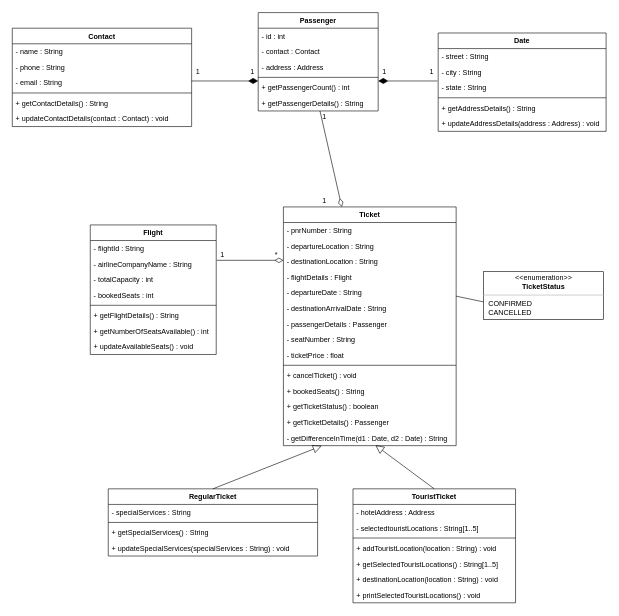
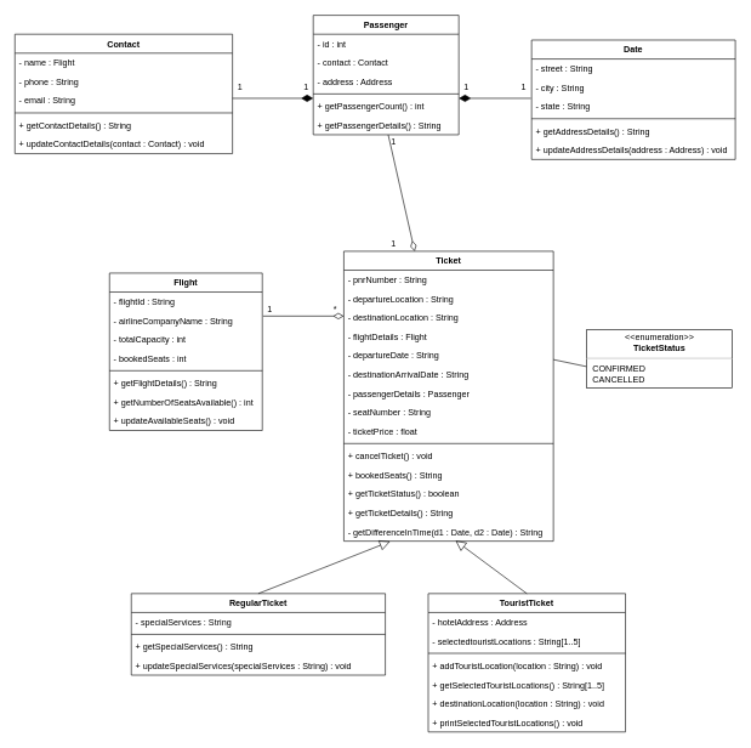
  <mxCell id="0" />
  <mxCell id="1" parent="0" />
  <mxCell id="2" value="" style="endArrow=none;html=1;endSize=12;startArrow=diamondThin;startSize=14;startFill=1;edgeStyle=orthogonalEdgeStyle;align=left;verticalAlign=bottom;endFill=0;" edge="1" parent="1"><mxGeometry x="-1" y="3" relative="1" as="geometry"><mxPoint x="430" y="134" as="sourcePoint" /><mxPoint x="319" y="134" as="targetPoint" /></mxGeometry></mxCell>
  <mxCell id="3" value="" style="endArrow=none;html=1;endSize=12;startArrow=diamondThin;startSize=14;startFill=1;edgeStyle=orthogonalEdgeStyle;align=left;verticalAlign=bottom;endFill=0;" edge="1" parent="1"><mxGeometry x="-0.833" y="20" relative="1" as="geometry"><mxPoint x="630" y="134" as="sourcePoint" /><mxPoint x="729" y="134" as="targetPoint" /><mxPoint as="offset" /></mxGeometry></mxCell>
  <mxCell id="4" value="1" style="text;html=1;align=center;verticalAlign=middle;resizable=0;points=[];autosize=1;" vertex="1" parent="1"><mxGeometry x="319" y="109" width="20" height="20" as="geometry" /></mxCell>
  <mxCell id="5" value="1" style="text;html=1;align=center;verticalAlign=middle;resizable=0;points=[];autosize=1;" vertex="1" parent="1"><mxGeometry x="410" y="109" width="20" height="20" as="geometry" /></mxCell>
  <mxCell id="6" value="1" style="text;html=1;align=center;verticalAlign=middle;resizable=0;points=[];autosize=1;" vertex="1" parent="1"><mxGeometry x="630" y="109" width="20" height="20" as="geometry" /></mxCell>
  <mxCell id="7" value="1" style="text;html=1;align=center;verticalAlign=middle;resizable=0;points=[];autosize=1;" vertex="1" parent="1"><mxGeometry x="709" y="109" width="20" height="20" as="geometry" /></mxCell>
  <mxCell id="8" value="Ticket" style="swimlane;fontStyle=1;align=center;verticalAlign=top;childLayout=stackLayout;horizontal=1;startSize=26;horizontalStack=0;resizeParent=1;resizeParentMax=0;resizeLast=0;collapsible=1;marginBottom=0;" vertex="1" parent="1"><mxGeometry x="472" y="344" width="288" height="398" as="geometry" /></mxCell>
  <mxCell id="9" value="- pnrNumber : String" style="text;strokeColor=none;fillColor=none;align=left;verticalAlign=top;spacingLeft=4;spacingRight=4;overflow=hidden;rotatable=0;points=[[0,0.5],[1,0.5]];portConstraint=eastwest;" vertex="1" parent="8"><mxGeometry y="26" width="288" height="26" as="geometry" /></mxCell>
  <mxCell id="10" value="- departureLocation : String" style="text;strokeColor=none;fillColor=none;align=left;verticalAlign=top;spacingLeft=4;spacingRight=4;overflow=hidden;rotatable=0;points=[[0,0.5],[1,0.5]];portConstraint=eastwest;" vertex="1" parent="8"><mxGeometry y="52" width="288" height="26" as="geometry" /></mxCell>
  <mxCell id="11" value="- destinationLocation : String" style="text;strokeColor=none;fillColor=none;align=left;verticalAlign=top;spacingLeft=4;spacingRight=4;overflow=hidden;rotatable=0;points=[[0,0.5],[1,0.5]];portConstraint=eastwest;" vertex="1" parent="8"><mxGeometry y="78" width="288" height="26" as="geometry" /></mxCell>
  <mxCell id="12" value="- flightDetails : Flight" style="text;strokeColor=none;fillColor=none;align=left;verticalAlign=top;spacingLeft=4;spacingRight=4;overflow=hidden;rotatable=0;points=[[0,0.5],[1,0.5]];portConstraint=eastwest;" vertex="1" parent="8"><mxGeometry y="104" width="288" height="26" as="geometry" /></mxCell>
  <mxCell id="13" value="- departureDate : String" style="text;strokeColor=none;fillColor=none;align=left;verticalAlign=top;spacingLeft=4;spacingRight=4;overflow=hidden;rotatable=0;points=[[0,0.5],[1,0.5]];portConstraint=eastwest;" vertex="1" parent="8"><mxGeometry y="130" width="288" height="26" as="geometry" /></mxCell>
  <mxCell id="14" value="- destinationArrivalDate : String" style="text;strokeColor=none;fillColor=none;align=left;verticalAlign=top;spacingLeft=4;spacingRight=4;overflow=hidden;rotatable=0;points=[[0,0.5],[1,0.5]];portConstraint=eastwest;" vertex="1" parent="8"><mxGeometry y="156" width="288" height="26" as="geometry" /></mxCell>
  <mxCell id="15" value="- passengerDetails : Passenger" style="text;strokeColor=none;fillColor=none;align=left;verticalAlign=top;spacingLeft=4;spacingRight=4;overflow=hidden;rotatable=0;points=[[0,0.5],[1,0.5]];portConstraint=eastwest;" vertex="1" parent="8"><mxGeometry y="182" width="288" height="26" as="geometry" /></mxCell>
  <mxCell id="16" value="- seatNumber : String" style="text;strokeColor=none;fillColor=none;align=left;verticalAlign=top;spacingLeft=4;spacingRight=4;overflow=hidden;rotatable=0;points=[[0,0.5],[1,0.5]];portConstraint=eastwest;" vertex="1" parent="8"><mxGeometry y="208" width="288" height="26" as="geometry" /></mxCell>
  <mxCell id="17" value="- ticketPrice : float" style="text;strokeColor=none;fillColor=none;align=left;verticalAlign=top;spacingLeft=4;spacingRight=4;overflow=hidden;rotatable=0;points=[[0,0.5],[1,0.5]];portConstraint=eastwest;" vertex="1" parent="8"><mxGeometry y="234" width="288" height="26" as="geometry" /></mxCell>
  <mxCell id="18" value="" style="line;strokeWidth=1;fillColor=none;align=left;verticalAlign=middle;spacingTop=-1;spacingLeft=3;spacingRight=3;rotatable=0;labelPosition=right;points=[];portConstraint=eastwest;" vertex="1" parent="8"><mxGeometry y="260" width="288" height="8" as="geometry" /></mxCell>
  <mxCell id="19" value="+ cancelTicket() : void" style="text;strokeColor=none;fillColor=none;align=left;verticalAlign=top;spacingLeft=4;spacingRight=4;overflow=hidden;rotatable=0;points=[[0,0.5],[1,0.5]];portConstraint=eastwest;" vertex="1" parent="8"><mxGeometry y="268" width="288" height="26" as="geometry" /></mxCell>
  <mxCell id="20" value="+ bookedSeats() : String" style="text;strokeColor=none;fillColor=none;align=left;verticalAlign=top;spacingLeft=4;spacingRight=4;overflow=hidden;rotatable=0;points=[[0,0.5],[1,0.5]];portConstraint=eastwest;" vertex="1" parent="8"><mxGeometry y="294" width="288" height="26" as="geometry" /></mxCell>
  <mxCell id="21" value="+ getTicketStatus() : boolean" style="text;strokeColor=none;fillColor=none;align=left;verticalAlign=top;spacingLeft=4;spacingRight=4;overflow=hidden;rotatable=0;points=[[0,0.5],[1,0.5]];portConstraint=eastwest;" vertex="1" parent="8"><mxGeometry y="320" width="288" height="26" as="geometry" /></mxCell>
- <mxCell id="22" value="+ getTicketDetails() : Passenger" style="text;strokeColor=none;fillColor=none;align=left;verticalAlign=top;spacingLeft=4;spacingRight=4;overflow=hidden;rotatable=0;points=[[0,0.5],[1,0.5]];portConstraint=eastwest;" vertex="1" parent="8"><mxGeometry y="346" width="288" height="26" as="geometry" /></mxCell>
+ <mxCell id="22" value="+ getTicketDetails() : String" style="text;strokeColor=none;fillColor=none;align=left;verticalAlign=top;spacingLeft=4;spacingRight=4;overflow=hidden;rotatable=0;points=[[0,0.5],[1,0.5]];portConstraint=eastwest;" vertex="1" parent="8"><mxGeometry y="346" width="288" height="26" as="geometry" /></mxCell>
  <mxCell id="23" value="- getDifferenceInTime(d1 : Date, d2 : Date) : String " style="text;strokeColor=none;fillColor=none;align=left;verticalAlign=top;spacingLeft=4;spacingRight=4;overflow=hidden;rotatable=0;points=[[0,0.5],[1,0.5]];portConstraint=eastwest;" vertex="1" parent="8"><mxGeometry y="372" width="288" height="26" as="geometry" /></mxCell>
  <mxCell id="24" value="RegularTicket" style="swimlane;fontStyle=1;align=center;verticalAlign=top;childLayout=stackLayout;horizontal=1;startSize=26;horizontalStack=0;resizeParent=1;resizeParentMax=0;resizeLast=0;collapsible=1;marginBottom=0;" vertex="1" parent="1"><mxGeometry x="180" y="814" width="349" height="112" as="geometry" /></mxCell>
  <mxCell id="25" value="- specialServices : String" style="text;strokeColor=none;fillColor=none;align=left;verticalAlign=top;spacingLeft=4;spacingRight=4;overflow=hidden;rotatable=0;points=[[0,0.5],[1,0.5]];portConstraint=eastwest;" vertex="1" parent="24"><mxGeometry y="26" width="349" height="26" as="geometry" /></mxCell>
  <mxCell id="26" value="" style="line;strokeWidth=1;fillColor=none;align=left;verticalAlign=middle;spacingTop=-1;spacingLeft=3;spacingRight=3;rotatable=0;labelPosition=right;points=[];portConstraint=eastwest;" vertex="1" parent="24"><mxGeometry y="52" width="349" height="8" as="geometry" /></mxCell>
  <mxCell id="27" value="+ getSpecialServices() : String" style="text;strokeColor=none;fillColor=none;align=left;verticalAlign=top;spacingLeft=4;spacingRight=4;overflow=hidden;rotatable=0;points=[[0,0.5],[1,0.5]];portConstraint=eastwest;" vertex="1" parent="24"><mxGeometry y="60" width="349" height="26" as="geometry" /></mxCell>
  <mxCell id="28" value="+ updateSpecialServices(specialServices : String) : void" style="text;strokeColor=none;fillColor=none;align=left;verticalAlign=top;spacingLeft=4;spacingRight=4;overflow=hidden;rotatable=0;points=[[0,0.5],[1,0.5]];portConstraint=eastwest;" vertex="1" parent="24"><mxGeometry y="86" width="349" height="26" as="geometry" /></mxCell>
  <mxCell id="29" value="TouristTicket" style="swimlane;fontStyle=1;align=center;verticalAlign=top;childLayout=stackLayout;horizontal=1;startSize=26;horizontalStack=0;resizeParent=1;resizeParentMax=0;resizeLast=0;collapsible=1;marginBottom=0;" vertex="1" parent="1"><mxGeometry x="588" y="814" width="271" height="190" as="geometry" /></mxCell>
  <mxCell id="30" value="- hotelAddress : Address" style="text;strokeColor=none;fillColor=none;align=left;verticalAlign=top;spacingLeft=4;spacingRight=4;overflow=hidden;rotatable=0;points=[[0,0.5],[1,0.5]];portConstraint=eastwest;" vertex="1" parent="29"><mxGeometry y="26" width="271" height="26" as="geometry" /></mxCell>
  <mxCell id="31" value="- selectedtouristLocations : String[1..5]" style="text;strokeColor=none;fillColor=none;align=left;verticalAlign=top;spacingLeft=4;spacingRight=4;overflow=hidden;rotatable=0;points=[[0,0.5],[1,0.5]];portConstraint=eastwest;" vertex="1" parent="29"><mxGeometry y="52" width="271" height="26" as="geometry" /></mxCell>
  <mxCell id="32" value="" style="line;strokeWidth=1;fillColor=none;align=left;verticalAlign=middle;spacingTop=-1;spacingLeft=3;spacingRight=3;rotatable=0;labelPosition=right;points=[];portConstraint=eastwest;" vertex="1" parent="29"><mxGeometry y="78" width="271" height="8" as="geometry" /></mxCell>
  <mxCell id="33" value="+ addTouristLocation(location : String) : void" style="text;strokeColor=none;fillColor=none;align=left;verticalAlign=top;spacingLeft=4;spacingRight=4;overflow=hidden;rotatable=0;points=[[0,0.5],[1,0.5]];portConstraint=eastwest;" vertex="1" parent="29"><mxGeometry y="86" width="271" height="26" as="geometry" /></mxCell>
  <mxCell id="34" value="+ getSelectedTouristLocations() : String[1..5]" style="text;strokeColor=none;fillColor=none;align=left;verticalAlign=top;spacingLeft=4;spacingRight=4;overflow=hidden;rotatable=0;points=[[0,0.5],[1,0.5]];portConstraint=eastwest;" vertex="1" parent="29"><mxGeometry y="112" width="271" height="26" as="geometry" /></mxCell>
  <mxCell id="35" value="+ destinationLocation(location : String) : void" style="text;strokeColor=none;fillColor=none;align=left;verticalAlign=top;spacingLeft=4;spacingRight=4;overflow=hidden;rotatable=0;points=[[0,0.5],[1,0.5]];portConstraint=eastwest;" vertex="1" parent="29"><mxGeometry y="138" width="271" height="26" as="geometry" /></mxCell>
  <mxCell id="36" value="+ printSelectedTouristLocations() : void" style="text;strokeColor=none;fillColor=none;align=left;verticalAlign=top;spacingLeft=4;spacingRight=4;overflow=hidden;rotatable=0;points=[[0,0.5],[1,0.5]];portConstraint=eastwest;" vertex="1" parent="29"><mxGeometry y="164" width="271" height="26" as="geometry" /></mxCell>
  <mxCell id="37" value="Flight" style="swimlane;fontStyle=1;align=center;verticalAlign=top;childLayout=stackLayout;horizontal=1;startSize=26;horizontalStack=0;resizeParent=1;resizeParentMax=0;resizeLast=0;collapsible=1;marginBottom=0;" vertex="1" parent="1"><mxGeometry x="150" y="374" width="210" height="216" as="geometry" /></mxCell>
  <mxCell id="38" value="- flightId : String" style="text;strokeColor=none;fillColor=none;align=left;verticalAlign=top;spacingLeft=4;spacingRight=4;overflow=hidden;rotatable=0;points=[[0,0.5],[1,0.5]];portConstraint=eastwest;" vertex="1" parent="37"><mxGeometry y="26" width="210" height="26" as="geometry" /></mxCell>
  <mxCell id="39" value="- airlineCompanyName : String" style="text;strokeColor=none;fillColor=none;align=left;verticalAlign=top;spacingLeft=4;spacingRight=4;overflow=hidden;rotatable=0;points=[[0,0.5],[1,0.5]];portConstraint=eastwest;" vertex="1" parent="37"><mxGeometry y="52" width="210" height="26" as="geometry" /></mxCell>
  <mxCell id="40" value="- totalCapacity : int" style="text;strokeColor=none;fillColor=none;align=left;verticalAlign=top;spacingLeft=4;spacingRight=4;overflow=hidden;rotatable=0;points=[[0,0.5],[1,0.5]];portConstraint=eastwest;" vertex="1" parent="37"><mxGeometry y="78" width="210" height="26" as="geometry" /></mxCell>
  <mxCell id="41" value="- bookedSeats : int" style="text;strokeColor=none;fillColor=none;align=left;verticalAlign=top;spacingLeft=4;spacingRight=4;overflow=hidden;rotatable=0;points=[[0,0.5],[1,0.5]];portConstraint=eastwest;" vertex="1" parent="37"><mxGeometry y="104" width="210" height="26" as="geometry" /></mxCell>
  <mxCell id="42" value="" style="line;strokeWidth=1;fillColor=none;align=left;verticalAlign=middle;spacingTop=-1;spacingLeft=3;spacingRight=3;rotatable=0;labelPosition=right;points=[];portConstraint=eastwest;" vertex="1" parent="37"><mxGeometry y="130" width="210" height="8" as="geometry" /></mxCell>
  <mxCell id="43" value="+ getFlightDetails() : String" style="text;strokeColor=none;fillColor=none;align=left;verticalAlign=top;spacingLeft=4;spacingRight=4;overflow=hidden;rotatable=0;points=[[0,0.5],[1,0.5]];portConstraint=eastwest;" vertex="1" parent="37"><mxGeometry y="138" width="210" height="26" as="geometry" /></mxCell>
  <mxCell id="44" value="+ getNumberOfSeatsAvailable() : int" style="text;strokeColor=none;fillColor=none;align=left;verticalAlign=top;spacingLeft=4;spacingRight=4;overflow=hidden;rotatable=0;points=[[0,0.5],[1,0.5]];portConstraint=eastwest;" vertex="1" parent="37"><mxGeometry y="164" width="210" height="26" as="geometry" /></mxCell>
  <mxCell id="45" value="+ updateAvailableSeats() : void" style="text;strokeColor=none;fillColor=none;align=left;verticalAlign=top;spacingLeft=4;spacingRight=4;overflow=hidden;rotatable=0;points=[[0,0.5],[1,0.5]];portConstraint=eastwest;" vertex="1" parent="37"><mxGeometry y="190" width="210" height="26" as="geometry" /></mxCell>
  <mxCell id="46" value="" style="endArrow=block;endFill=0;endSize=12;html=1;exitX=0.5;exitY=0;exitDx=0;exitDy=0;entryX=0.221;entryY=1.015;entryDx=0;entryDy=0;entryPerimeter=0;" edge="1" parent="1" source="24" target="23"><mxGeometry width="160" relative="1" as="geometry"><mxPoint x="378" y="774" as="sourcePoint" /><mxPoint x="450" y="784" as="targetPoint" /></mxGeometry></mxCell>
  <mxCell id="47" value="" style="endArrow=block;endFill=0;endSize=12;html=1;exitX=0.5;exitY=0;exitDx=0;exitDy=0;entryX=0.533;entryY=0.974;entryDx=0;entryDy=0;entryPerimeter=0;" edge="1" parent="1" source="29" target="23"><mxGeometry width="160" relative="1" as="geometry"><mxPoint x="444" y="824" as="sourcePoint" /><mxPoint x="650" y="784" as="targetPoint" /></mxGeometry></mxCell>
  <mxCell id="48" value="" style="endArrow=diamondThin;endFill=0;endSize=12;html=1;" edge="1" parent="1"><mxGeometry width="160" relative="1" as="geometry"><mxPoint x="361" y="433" as="sourcePoint" /><mxPoint x="472" y="433" as="targetPoint" /></mxGeometry></mxCell>
  <mxCell id="49" value="" style="endArrow=diamondThin;endFill=0;endSize=12;html=1;entryX=0.338;entryY=0;entryDx=0;entryDy=0;entryPerimeter=0;" edge="1" parent="1" target="8"><mxGeometry width="160" relative="1" as="geometry"><mxPoint x="533" y="184" as="sourcePoint" /><mxPoint x="609" y="224" as="targetPoint" /></mxGeometry></mxCell>
  <mxCell id="50" value="1" style="text;html=1;align=center;verticalAlign=middle;resizable=0;points=[];autosize=1;" vertex="1" parent="1"><mxGeometry x="530" y="184" width="20" height="20" as="geometry" /></mxCell>
  <mxCell id="51" value="1" style="text;html=1;align=center;verticalAlign=middle;resizable=0;points=[];autosize=1;" vertex="1" parent="1"><mxGeometry x="530" y="324" width="20" height="20" as="geometry" /></mxCell>
  <mxCell id="52" value="1" style="text;html=1;align=center;verticalAlign=middle;resizable=0;points=[];autosize=1;" vertex="1" parent="1"><mxGeometry x="360" y="414" width="20" height="20" as="geometry" /></mxCell>
  <mxCell id="53" value="*" style="text;html=1;align=center;verticalAlign=middle;resizable=0;points=[];autosize=1;" vertex="1" parent="1"><mxGeometry x="450" y="414" width="20" height="20" as="geometry" /></mxCell>
  <mxCell id="54" value="Contact" style="swimlane;fontStyle=1;align=center;verticalAlign=top;childLayout=stackLayout;horizontal=1;startSize=26;horizontalStack=0;resizeParent=1;resizeParentMax=0;resizeLast=0;collapsible=1;marginBottom=0;" vertex="1" parent="1"><mxGeometry x="20" y="46" width="299" height="164" as="geometry" /></mxCell>
- <mxCell id="55" value="- name : String" style="text;strokeColor=none;fillColor=none;align=left;verticalAlign=top;spacingLeft=4;spacingRight=4;overflow=hidden;rotatable=0;points=[[0,0.5],[1,0.5]];portConstraint=eastwest;" vertex="1" parent="54"><mxGeometry y="26" width="299" height="26" as="geometry" /></mxCell>
+ <mxCell id="55" value="- name : Flight" style="text;strokeColor=none;fillColor=none;align=left;verticalAlign=top;spacingLeft=4;spacingRight=4;overflow=hidden;rotatable=0;points=[[0,0.5],[1,0.5]];portConstraint=eastwest;" vertex="1" parent="54"><mxGeometry y="26" width="299" height="26" as="geometry" /></mxCell>
  <mxCell id="56" value="- phone : String" style="text;strokeColor=none;fillColor=none;align=left;verticalAlign=top;spacingLeft=4;spacingRight=4;overflow=hidden;rotatable=0;points=[[0,0.5],[1,0.5]];portConstraint=eastwest;" vertex="1" parent="54"><mxGeometry y="52" width="299" height="26" as="geometry" /></mxCell>
  <mxCell id="57" value="- email : String" style="text;strokeColor=none;fillColor=none;align=left;verticalAlign=top;spacingLeft=4;spacingRight=4;overflow=hidden;rotatable=0;points=[[0,0.5],[1,0.5]];portConstraint=eastwest;" vertex="1" parent="54"><mxGeometry y="78" width="299" height="26" as="geometry" /></mxCell>
  <mxCell id="58" value="" style="line;strokeWidth=1;fillColor=none;align=left;verticalAlign=middle;spacingTop=-1;spacingLeft=3;spacingRight=3;rotatable=0;labelPosition=right;points=[];portConstraint=eastwest;" vertex="1" parent="54"><mxGeometry y="104" width="299" height="8" as="geometry" /></mxCell>
  <mxCell id="59" value="+ getContactDetails() : String" style="text;strokeColor=none;fillColor=none;align=left;verticalAlign=top;spacingLeft=4;spacingRight=4;overflow=hidden;rotatable=0;points=[[0,0.5],[1,0.5]];portConstraint=eastwest;" vertex="1" parent="54"><mxGeometry y="112" width="299" height="26" as="geometry" /></mxCell>
  <mxCell id="60" value="+ updateContactDetails(contact : Contact) : void" style="text;strokeColor=none;fillColor=none;align=left;verticalAlign=top;spacingLeft=4;spacingRight=4;overflow=hidden;rotatable=0;points=[[0,0.5],[1,0.5]];portConstraint=eastwest;" vertex="1" parent="54"><mxGeometry y="138" width="299" height="26" as="geometry" /></mxCell>
  <mxCell id="61" value="Date" style="swimlane;fontStyle=1;align=center;verticalAlign=top;childLayout=stackLayout;horizontal=1;startSize=26;horizontalStack=0;resizeParent=1;resizeParentMax=0;resizeLast=0;collapsible=1;marginBottom=0;" vertex="1" parent="1"><mxGeometry x="730" y="54" width="280" height="164" as="geometry" /></mxCell>
  <mxCell id="62" value="- street : String" style="text;strokeColor=none;fillColor=none;align=left;verticalAlign=top;spacingLeft=4;spacingRight=4;overflow=hidden;rotatable=0;points=[[0,0.5],[1,0.5]];portConstraint=eastwest;" vertex="1" parent="61"><mxGeometry y="26" width="280" height="26" as="geometry" /></mxCell>
  <mxCell id="63" value="- city : String" style="text;strokeColor=none;fillColor=none;align=left;verticalAlign=top;spacingLeft=4;spacingRight=4;overflow=hidden;rotatable=0;points=[[0,0.5],[1,0.5]];portConstraint=eastwest;" vertex="1" parent="61"><mxGeometry y="52" width="280" height="26" as="geometry" /></mxCell>
  <mxCell id="64" value="- state : String" style="text;strokeColor=none;fillColor=none;align=left;verticalAlign=top;spacingLeft=4;spacingRight=4;overflow=hidden;rotatable=0;points=[[0,0.5],[1,0.5]];portConstraint=eastwest;" vertex="1" parent="61"><mxGeometry y="78" width="280" height="26" as="geometry" /></mxCell>
  <mxCell id="65" value="" style="line;strokeWidth=1;fillColor=none;align=left;verticalAlign=middle;spacingTop=-1;spacingLeft=3;spacingRight=3;rotatable=0;labelPosition=right;points=[];portConstraint=eastwest;" vertex="1" parent="61"><mxGeometry y="104" width="280" height="8" as="geometry" /></mxCell>
  <mxCell id="66" value="+ getAddressDetails() : String" style="text;strokeColor=none;fillColor=none;align=left;verticalAlign=top;spacingLeft=4;spacingRight=4;overflow=hidden;rotatable=0;points=[[0,0.5],[1,0.5]];portConstraint=eastwest;" vertex="1" parent="61"><mxGeometry y="112" width="280" height="26" as="geometry" /></mxCell>
  <mxCell id="67" value="+ updateAddressDetails(address : Address) : void" style="text;strokeColor=none;fillColor=none;align=left;verticalAlign=top;spacingLeft=4;spacingRight=4;overflow=hidden;rotatable=0;points=[[0,0.5],[1,0.5]];portConstraint=eastwest;" vertex="1" parent="61"><mxGeometry y="138" width="280" height="26" as="geometry" /></mxCell>
  <mxCell id="68" value="Passenger" style="swimlane;fontStyle=1;align=center;verticalAlign=top;childLayout=stackLayout;horizontal=1;startSize=26;horizontalStack=0;resizeParent=1;resizeParentMax=0;resizeLast=0;collapsible=1;marginBottom=0;" vertex="1" parent="1"><mxGeometry x="430" y="20" width="200" height="164" as="geometry" /></mxCell>
  <mxCell id="69" value="- id : int" style="text;strokeColor=none;fillColor=none;align=left;verticalAlign=top;spacingLeft=4;spacingRight=4;overflow=hidden;rotatable=0;points=[[0,0.5],[1,0.5]];portConstraint=eastwest;" vertex="1" parent="68"><mxGeometry y="26" width="200" height="26" as="geometry" /></mxCell>
  <mxCell id="70" value="- contact : Contact" style="text;strokeColor=none;fillColor=none;align=left;verticalAlign=top;spacingLeft=4;spacingRight=4;overflow=hidden;rotatable=0;points=[[0,0.5],[1,0.5]];portConstraint=eastwest;" vertex="1" parent="68"><mxGeometry y="52" width="200" height="26" as="geometry" /></mxCell>
  <mxCell id="71" value="- address : Address" style="text;strokeColor=none;fillColor=none;align=left;verticalAlign=top;spacingLeft=4;spacingRight=4;overflow=hidden;rotatable=0;points=[[0,0.5],[1,0.5]];portConstraint=eastwest;" vertex="1" parent="68"><mxGeometry y="78" width="200" height="26" as="geometry" /></mxCell>
  <mxCell id="72" value="" style="line;strokeWidth=1;fillColor=none;align=left;verticalAlign=middle;spacingTop=-1;spacingLeft=3;spacingRight=3;rotatable=0;labelPosition=right;points=[];portConstraint=eastwest;" vertex="1" parent="68"><mxGeometry y="104" width="200" height="8" as="geometry" /></mxCell>
  <mxCell id="73" value="+ getPassengerCount() : int" style="text;strokeColor=none;fillColor=none;align=left;verticalAlign=top;spacingLeft=4;spacingRight=4;overflow=hidden;rotatable=0;points=[[0,0.5],[1,0.5]];portConstraint=eastwest;" vertex="1" parent="68"><mxGeometry y="112" width="200" height="26" as="geometry" /></mxCell>
  <mxCell id="74" value="+ getPassengerDetails() : String" style="text;strokeColor=none;fillColor=none;align=left;verticalAlign=top;spacingLeft=4;spacingRight=4;overflow=hidden;rotatable=0;points=[[0,0.5],[1,0.5]];portConstraint=eastwest;" vertex="1" parent="68"><mxGeometry y="138" width="200" height="26" as="geometry" /></mxCell>
  <mxCell id="75" value="&lt;p style=&quot;margin: 0px ; margin-top: 4px ; text-align: center&quot;&gt;&amp;lt;&amp;lt;enumeration&amp;gt;&amp;gt;&lt;br&gt;&lt;b&gt;TicketStatus&lt;/b&gt;&lt;/p&gt;&lt;hr&gt;&lt;p style=&quot;margin: 0px ; margin-left: 8px ; text-align: left&quot;&gt;CONFIRMED&lt;br&gt;CANCELLED&lt;/p&gt;" style="shape=rect;html=1;overflow=fill;whiteSpace=wrap;" vertex="1" parent="1"><mxGeometry x="805.82" y="452" width="200" height="80" as="geometry" /></mxCell>
  <mxCell id="76" value="" style="endArrow=none;html=1;exitX=1.001;exitY=0.798;exitDx=0;exitDy=0;exitPerimeter=0;entryX=-0.003;entryY=0.628;entryDx=0;entryDy=0;entryPerimeter=0;" edge="1" parent="1" target="75"><mxGeometry width="50" height="50" relative="1" as="geometry"><mxPoint x="760.001" y="492.748" as="sourcePoint" /><mxPoint x="806.82" y="492" as="targetPoint" /></mxGeometry></mxCell>
